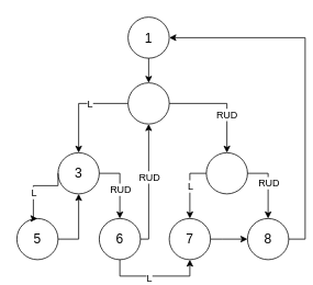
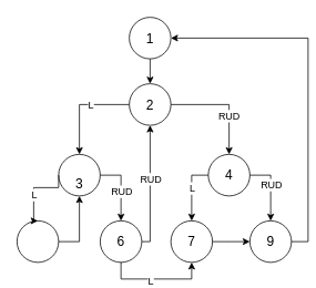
  <mxCell id="0" />
  <mxCell id="1" parent="0" />
  <mxCell id="2" value="" style="group" vertex="1" connectable="0" parent="1"><mxGeometry x="155" y="20" width="50" height="50" as="geometry" /></mxCell>
  <mxCell id="3" value="" style="ellipse;whiteSpace=wrap;html=1;aspect=fixed;fillColor=none;" vertex="1" parent="2"><mxGeometry width="50" height="50" as="geometry" /></mxCell>
  <mxCell id="4" value="1" style="text;html=1;strokeColor=none;fillColor=none;align=center;verticalAlign=middle;whiteSpace=wrap;rounded=0;fontSize=16;" vertex="1" parent="2"><mxGeometry x="5" y="15" width="40" height="20" as="geometry" /></mxCell>
  <mxCell id="5" value="" style="group" vertex="1" connectable="0" parent="1"><mxGeometry x="155" y="100" width="50" height="50" as="geometry" /></mxCell>
  <mxCell id="6" value="" style="ellipse;whiteSpace=wrap;html=1;aspect=fixed;fillColor=none;" vertex="1" parent="5"><mxGeometry width="50" height="50" as="geometry" /></mxCell>
+ <mxCell id="7" value="2" style="text;html=1;strokeColor=none;fillColor=none;align=center;verticalAlign=middle;whiteSpace=wrap;rounded=0;fontSize=16;" vertex="1" parent="5"><mxGeometry x="5" y="15" width="40" height="20" as="geometry" /></mxCell>
  <mxCell id="8" value="" style="group" vertex="1" connectable="0" parent="1"><mxGeometry x="70" y="185" width="50" height="50" as="geometry" /></mxCell>
  <mxCell id="9" value="" style="ellipse;whiteSpace=wrap;html=1;aspect=fixed;fillColor=none;" vertex="1" parent="8"><mxGeometry width="50" height="50" as="geometry" /></mxCell>
- <mxCell id="10" value="3" style="text;html=1;strokeColor=none;fillColor=none;align=center;verticalAlign=middle;whiteSpace=wrap;rounded=0;fontSize=16;" vertex="1" parent="8"><mxGeometry x="5" y="15" width="40" height="20" as="geometry" /></mxCell>
+ <mxCell id="10" value="3" style="text;html=1;strokeColor=none;fillColor=none;align=center;verticalAlign=middle;whiteSpace=wrap;rounded=0;fontSize=16;" vertex="1" parent="8"><mxGeometry x="5" y="25" width="40" height="20" as="geometry" /></mxCell>
  <mxCell id="11" value="" style="group" vertex="1" connectable="0" parent="1"><mxGeometry x="250" y="185" width="50" height="50" as="geometry" /></mxCell>
  <mxCell id="12" value="" style="ellipse;whiteSpace=wrap;html=1;aspect=fixed;fillColor=none;" vertex="1" parent="11"><mxGeometry width="50" height="50" as="geometry" /></mxCell>
+ <mxCell id="13" value="4" style="text;html=1;strokeColor=none;fillColor=none;align=center;verticalAlign=middle;whiteSpace=wrap;rounded=0;fontSize=16;" vertex="1" parent="11"><mxGeometry x="5" y="15" width="40" height="20" as="geometry" /></mxCell>
  <mxCell id="14" value="" style="group" vertex="1" connectable="0" parent="1"><mxGeometry x="20" y="265" width="50" height="50" as="geometry" /></mxCell>
  <mxCell id="15" value="" style="ellipse;whiteSpace=wrap;html=1;aspect=fixed;fillColor=none;" vertex="1" parent="14"><mxGeometry width="50" height="50" as="geometry" /></mxCell>
- <mxCell id="16" value="5" style="text;html=1;strokeColor=none;fillColor=none;align=center;verticalAlign=middle;whiteSpace=wrap;rounded=0;fontSize=16;" vertex="1" parent="14"><mxGeometry x="5" y="15" width="40" height="20" as="geometry" /></mxCell>
  <mxCell id="17" value="" style="group" vertex="1" connectable="0" parent="1"><mxGeometry x="120" y="265" width="50" height="50" as="geometry" /></mxCell>
  <mxCell id="18" value="" style="ellipse;whiteSpace=wrap;html=1;aspect=fixed;fillColor=none;" vertex="1" parent="17"><mxGeometry width="50" height="50" as="geometry" /></mxCell>
  <mxCell id="19" value="6" style="text;html=1;strokeColor=none;fillColor=none;align=center;verticalAlign=middle;whiteSpace=wrap;rounded=0;fontSize=16;" vertex="1" parent="17"><mxGeometry x="5" y="15" width="40" height="20" as="geometry" /></mxCell>
  <mxCell id="20" value="" style="group" vertex="1" connectable="0" parent="1"><mxGeometry x="205" y="265" width="50" height="50" as="geometry" /></mxCell>
  <mxCell id="21" value="" style="ellipse;whiteSpace=wrap;html=1;aspect=fixed;fillColor=none;" vertex="1" parent="20"><mxGeometry width="50" height="50" as="geometry" /></mxCell>
  <mxCell id="22" value="7" style="text;html=1;strokeColor=none;fillColor=none;align=center;verticalAlign=middle;whiteSpace=wrap;rounded=0;fontSize=16;" vertex="1" parent="20"><mxGeometry x="5" y="15" width="40" height="20" as="geometry" /></mxCell>
  <mxCell id="23" value="" style="group" vertex="1" connectable="0" parent="1"><mxGeometry x="300" y="265" width="50" height="50" as="geometry" /></mxCell>
  <mxCell id="24" value="" style="ellipse;whiteSpace=wrap;html=1;aspect=fixed;fillColor=none;" vertex="1" parent="23"><mxGeometry width="50" height="50" as="geometry" /></mxCell>
- <mxCell id="25" value="8" style="text;html=1;strokeColor=none;fillColor=none;align=center;verticalAlign=middle;whiteSpace=wrap;rounded=0;fontSize=16;" vertex="1" parent="23"><mxGeometry x="5" y="15" width="40" height="20" as="geometry" /></mxCell>
+ <mxCell id="25" value="9" style="text;html=1;strokeColor=none;fillColor=none;align=center;verticalAlign=middle;whiteSpace=wrap;rounded=0;fontSize=16;" vertex="1" parent="23"><mxGeometry x="5" y="15" width="40" height="20" as="geometry" /></mxCell>
  <mxCell id="26" style="edgeStyle=orthogonalEdgeStyle;rounded=0;orthogonalLoop=1;jettySize=auto;html=1;exitX=0.5;exitY=1;exitDx=0;exitDy=0;entryX=0.5;entryY=0;entryDx=0;entryDy=0;fontSize=16;" edge="1" parent="1" source="3" target="6"><mxGeometry relative="1" as="geometry" /></mxCell>
  <mxCell id="27" style="edgeStyle=orthogonalEdgeStyle;rounded=0;orthogonalLoop=1;jettySize=auto;html=1;exitX=0;exitY=0.5;exitDx=0;exitDy=0;entryX=0.5;entryY=0;entryDx=0;entryDy=0;fontSize=16;" edge="1" parent="1" source="6" target="9"><mxGeometry relative="1" as="geometry" /></mxCell>
  <mxCell id="28" value="L" style="edgeLabel;html=1;align=center;verticalAlign=middle;resizable=0;points=[];fontSize=12;" vertex="1" connectable="0" parent="27"><mxGeometry x="-0.209" relative="1" as="geometry"><mxPoint as="offset" /></mxGeometry></mxCell>
  <mxCell id="29" style="edgeStyle=orthogonalEdgeStyle;rounded=0;orthogonalLoop=1;jettySize=auto;html=1;exitX=1;exitY=0.5;exitDx=0;exitDy=0;entryX=0.5;entryY=0;entryDx=0;entryDy=0;fontSize=16;" edge="1" parent="1" source="6" target="12"><mxGeometry relative="1" as="geometry" /></mxCell>
  <mxCell id="30" value="RUD" style="edgeLabel;html=1;align=center;verticalAlign=middle;resizable=0;points=[];fontSize=12;" vertex="1" connectable="0" parent="29"><mxGeometry x="0.068" y="-13" relative="1" as="geometry"><mxPoint as="offset" /></mxGeometry></mxCell>
  <mxCell id="31" style="edgeStyle=orthogonalEdgeStyle;rounded=0;orthogonalLoop=1;jettySize=auto;html=1;exitX=0;exitY=0.5;exitDx=0;exitDy=0;entryX=0.5;entryY=0;entryDx=0;entryDy=0;fontSize=16;" edge="1" parent="1" source="9" target="15"><mxGeometry relative="1" as="geometry"><Array as="points"><mxPoint x="40" y="225" /></Array></mxGeometry></mxCell>
  <mxCell id="32" value="L" style="edgeLabel;html=1;align=center;verticalAlign=middle;resizable=0;points=[];fontSize=12;" vertex="1" connectable="0" parent="31"><mxGeometry x="0.181" relative="1" as="geometry"><mxPoint as="offset" /></mxGeometry></mxCell>
  <mxCell id="33" style="edgeStyle=orthogonalEdgeStyle;rounded=0;orthogonalLoop=1;jettySize=auto;html=1;exitX=1;exitY=0.5;exitDx=0;exitDy=0;entryX=0.5;entryY=0;entryDx=0;entryDy=0;fontSize=16;" edge="1" parent="1" source="9" target="18"><mxGeometry relative="1" as="geometry" /></mxCell>
  <mxCell id="34" value="RUD" style="edgeLabel;html=1;align=center;verticalAlign=middle;resizable=0;points=[];fontSize=12;" vertex="1" connectable="0" parent="33"><mxGeometry x="0.104" relative="1" as="geometry"><mxPoint as="offset" /></mxGeometry></mxCell>
  <mxCell id="35" style="edgeStyle=orthogonalEdgeStyle;rounded=0;orthogonalLoop=1;jettySize=auto;html=1;exitX=0;exitY=0.5;exitDx=0;exitDy=0;entryX=0.5;entryY=0;entryDx=0;entryDy=0;fontSize=16;" edge="1" parent="1" source="12" target="21"><mxGeometry relative="1" as="geometry" /></mxCell>
  <mxCell id="36" value="L" style="edgeLabel;html=1;align=center;verticalAlign=middle;resizable=0;points=[];fontSize=12;" vertex="1" connectable="0" parent="35"><mxGeometry x="-0.063" relative="1" as="geometry"><mxPoint as="offset" /></mxGeometry></mxCell>
  <mxCell id="37" style="edgeStyle=orthogonalEdgeStyle;rounded=0;orthogonalLoop=1;jettySize=auto;html=1;exitX=1;exitY=0.5;exitDx=0;exitDy=0;entryX=0.5;entryY=0;entryDx=0;entryDy=0;fontSize=16;" edge="1" parent="1" source="12" target="24"><mxGeometry relative="1" as="geometry" /></mxCell>
  <mxCell id="38" value="RUD" style="edgeLabel;html=1;align=center;verticalAlign=middle;resizable=0;points=[];fontSize=12;" vertex="1" connectable="0" parent="37"><mxGeometry x="-0.375" y="-11" relative="1" as="geometry"><mxPoint x="11" y="11" as="offset" /></mxGeometry></mxCell>
  <mxCell id="39" style="edgeStyle=orthogonalEdgeStyle;rounded=0;orthogonalLoop=1;jettySize=auto;html=1;exitX=1;exitY=0.5;exitDx=0;exitDy=0;entryX=0.5;entryY=1;entryDx=0;entryDy=0;fontSize=16;" edge="1" parent="1" source="15" target="9"><mxGeometry relative="1" as="geometry" /></mxCell>
  <mxCell id="40" style="edgeStyle=orthogonalEdgeStyle;rounded=0;orthogonalLoop=1;jettySize=auto;html=1;exitX=1;exitY=0.5;exitDx=0;exitDy=0;entryX=0.5;entryY=1;entryDx=0;entryDy=0;fontSize=16;" edge="1" parent="1" source="18" target="6"><mxGeometry relative="1" as="geometry"><Array as="points"><mxPoint x="180" y="290" /></Array></mxGeometry></mxCell>
  <mxCell id="41" value="RUD" style="edgeLabel;html=1;align=center;verticalAlign=middle;resizable=0;points=[];fontSize=12;" vertex="1" connectable="0" parent="40"><mxGeometry x="0.143" relative="1" as="geometry"><mxPoint as="offset" /></mxGeometry></mxCell>
  <mxCell id="42" style="edgeStyle=orthogonalEdgeStyle;rounded=0;orthogonalLoop=1;jettySize=auto;html=1;exitX=0.5;exitY=1;exitDx=0;exitDy=0;entryX=0.5;entryY=1;entryDx=0;entryDy=0;fontSize=16;" edge="1" parent="1" source="18" target="21"><mxGeometry relative="1" as="geometry" /></mxCell>
  <mxCell id="43" value="L" style="edgeLabel;html=1;align=center;verticalAlign=middle;resizable=0;points=[];fontSize=12;" vertex="1" connectable="0" parent="42"><mxGeometry x="-0.127" y="-2" relative="1" as="geometry"><mxPoint as="offset" /></mxGeometry></mxCell>
  <mxCell id="44" style="edgeStyle=orthogonalEdgeStyle;rounded=0;orthogonalLoop=1;jettySize=auto;html=1;exitX=1;exitY=0.5;exitDx=0;exitDy=0;entryX=0;entryY=0.5;entryDx=0;entryDy=0;fontSize=16;" edge="1" parent="1" source="21" target="24"><mxGeometry relative="1" as="geometry"><Array as="points"><mxPoint x="270" y="290" /><mxPoint x="270" y="290" /></Array></mxGeometry></mxCell>
  <mxCell id="45" style="edgeStyle=orthogonalEdgeStyle;rounded=0;orthogonalLoop=1;jettySize=auto;html=1;exitX=1;exitY=0.5;exitDx=0;exitDy=0;entryX=1;entryY=0.5;entryDx=0;entryDy=0;fontSize=16;" edge="1" parent="1" source="24" target="3"><mxGeometry relative="1" as="geometry" /></mxCell>
